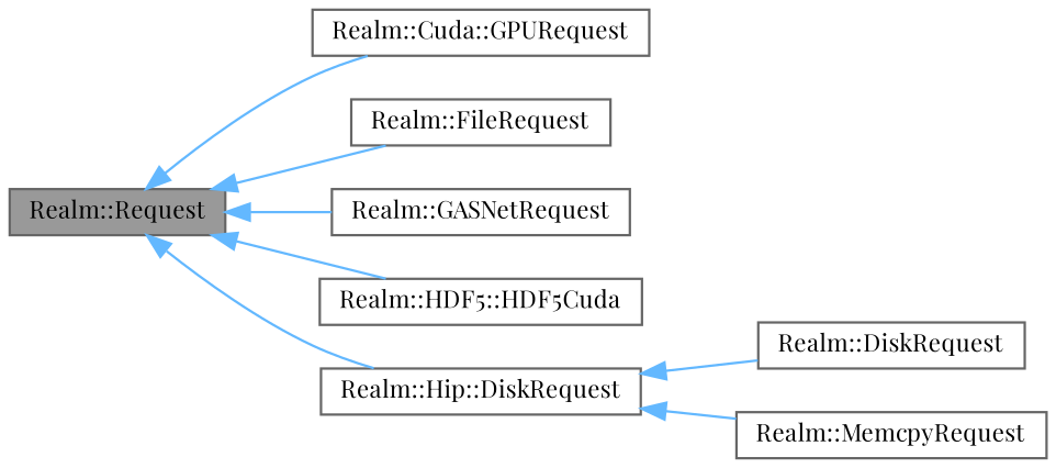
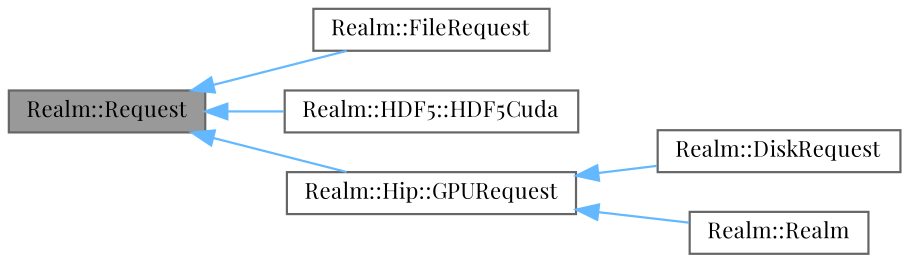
  digraph {
    fontname="Playfair Display"
    rankdir=LR
    node [color=gray40 fillcolor=white fontname="Playfair Display" fontsize=10 shape=box style=filled]
    edge [color=steelblue1 dir=back fontname="Playfair Display" fontsize=10 labelfontname=Helvetica labelfontsize=10 style=solid]
    n1 [fillcolor=grey60 fontcolor=black height=0.2 label="Realm::Request" width=0.4]
-   n2 [height=0.2 label="Realm::Cuda::GPURequest" width=0.4]
    n3 [height=0.2 label="Realm::FileRequest" width=0.4]
-   n4 [height=0.2 label="Realm::GASNetRequest" width=0.4]
    n5 [height=0.2 label="Realm::HDF5::HDF5Cuda" width=0.4]
-   n6 [height=0.2 label="Realm::Hip::DiskRequest" width=0.4]
+   n6 [height=0.2 label="Realm::Hip::GPURequest" width=0.4]
    n7 [height=0.2 label="Realm::DiskRequest" width=0.4]
-   n8 [height=0.2 label="Realm::MemcpyRequest" width=0.4]
-   n1 -> n2
+   n8 [height=0.2 label="Realm::Realm" width=0.4]
    n1 -> n3
-   n1 -> n4
    n1 -> n5
    n1 -> n6
    n6 -> n7
    n6 -> n8
  }
